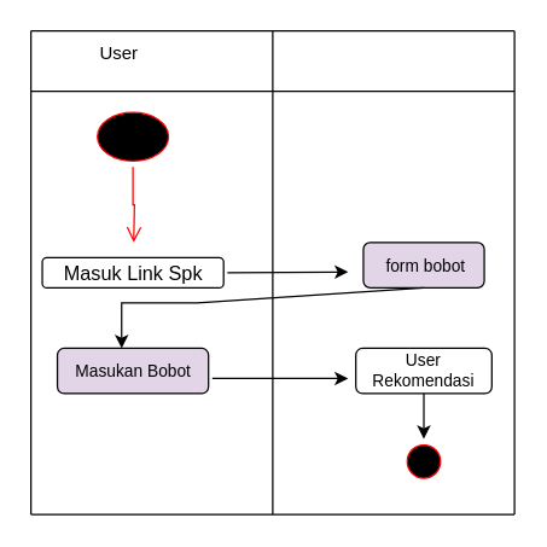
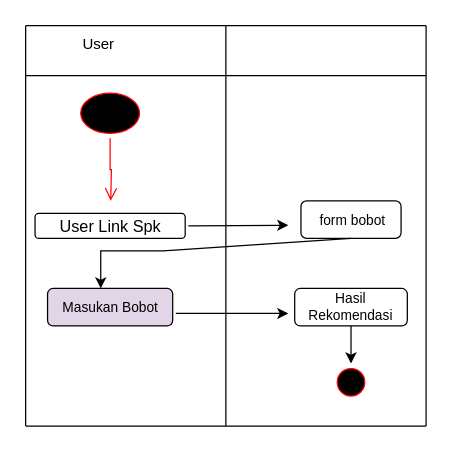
  <mxCell id="0" />
  <mxCell id="1" parent="0" />
  <mxCell id="2" value="User" style="text;html=1;align=center;verticalAlign=middle;resizable=0;points=[];autosize=1;strokeColor=none;fillColor=none;" vertex="1" parent="1"><mxGeometry x="57.5" y="25" width="40" height="20" as="geometry" /></mxCell>
  <mxCell id="3" value="" style="endArrow=none;html=1;rounded=0;" edge="1" parent="1"><mxGeometry relative="1" as="geometry"><mxPoint x="20" y="20" as="sourcePoint" /><mxPoint x="340" y="20" as="targetPoint" /></mxGeometry></mxCell>
  <mxCell id="4" value="" style="endArrow=none;html=1;rounded=0;" edge="1" parent="1"><mxGeometry relative="1" as="geometry"><mxPoint x="180" y="20" as="sourcePoint" /><mxPoint x="180" y="340" as="targetPoint" /></mxGeometry></mxCell>
  <mxCell id="5" value="" style="ellipse;html=1;shape=startState;fillColor=#000000;strokeColor=#ff0000;" vertex="1" parent="1"><mxGeometry x="60" y="70" width="55" height="40" as="geometry" /></mxCell>
  <mxCell id="6" value="" style="edgeStyle=orthogonalEdgeStyle;html=1;verticalAlign=bottom;endArrow=open;endSize=8;strokeColor=#ff0000;rounded=0;" edge="1" source="5" parent="1"><mxGeometry relative="1" as="geometry"><mxPoint x="88" y="160" as="targetPoint" /></mxGeometry></mxCell>
  <mxCell id="7" value="" style="endArrow=none;html=1;rounded=0;" edge="1" parent="1"><mxGeometry relative="1" as="geometry"><mxPoint x="20" y="60" as="sourcePoint" /><mxPoint x="340" y="60" as="targetPoint" /></mxGeometry></mxCell>
  <mxCell id="8" value="" style="endArrow=none;html=1;rounded=0;" edge="1" parent="1"><mxGeometry relative="1" as="geometry"><mxPoint x="340" y="20" as="sourcePoint" /><mxPoint x="340" y="340" as="targetPoint" /></mxGeometry></mxCell>
  <mxCell id="9" value="" style="endArrow=none;html=1;rounded=0;" edge="1" parent="1"><mxGeometry relative="1" as="geometry"><mxPoint x="20" y="20" as="sourcePoint" /><mxPoint x="20" y="340" as="targetPoint" /></mxGeometry></mxCell>
- <mxCell id="10" value="Masuk Link Spk" style="rounded=1;whiteSpace=wrap;html=1;fontSize=13;" vertex="1" parent="1"><mxGeometry x="27.5" y="170" width="120" height="20" as="geometry" /></mxCell>
+ <mxCell id="10" value="User Link Spk" style="rounded=1;whiteSpace=wrap;html=1;fontSize=13;" vertex="1" parent="1"><mxGeometry x="27.5" y="170" width="120" height="20" as="geometry" /></mxCell>
  <mxCell id="11" value="" style="endArrow=classic;html=1;rounded=0;fontSize=13;" edge="1" parent="1"><mxGeometry width="50" height="50" relative="1" as="geometry"><mxPoint x="150" y="180" as="sourcePoint" /><mxPoint x="230" y="179.5" as="targetPoint" /></mxGeometry></mxCell>
- <mxCell id="12" value="&lt;font style=&quot;font-size: 11px&quot;&gt;&amp;nbsp;form bobot&lt;/font&gt;" style="rounded=1;whiteSpace=wrap;html=1;fontSize=13;fillColor=#e1d5e7;" vertex="1" parent="1"><mxGeometry x="240" y="160" width="80" height="30" as="geometry" /></mxCell>
+ <mxCell id="12" value="&lt;font style=&quot;font-size: 11px&quot;&gt;&amp;nbsp;form bobot&lt;/font&gt;" style="rounded=1;whiteSpace=wrap;html=1;fontSize=13;" vertex="1" parent="1"><mxGeometry x="240" y="160" width="80" height="30" as="geometry" /></mxCell>
  <mxCell id="13" value="Masukan Bobot" style="rounded=1;whiteSpace=wrap;html=1;fontSize=11;fillColor=#e1d5e7;" vertex="1" parent="1"><mxGeometry x="37.5" y="230" width="100" height="30" as="geometry" /></mxCell>
  <mxCell id="14" value="" style="endArrow=classic;html=1;rounded=0;fontSize=11;exitX=0.5;exitY=1;exitDx=0;exitDy=0;" edge="1" parent="1" source="12"><mxGeometry width="50" height="50" relative="1" as="geometry"><mxPoint x="285" y="210" as="sourcePoint" /><mxPoint x="80" y="230" as="targetPoint" /><Array as="points"><mxPoint x="130" y="200" /><mxPoint x="80" y="200" /></Array></mxGeometry></mxCell>
- <mxCell id="15" value="User Rekomendasi" style="rounded=1;whiteSpace=wrap;html=1;fontSize=11;" vertex="1" parent="1"><mxGeometry x="235" y="230" width="90" height="30" as="geometry" /></mxCell>
+ <mxCell id="15" value="Hasil Rekomendasi" style="rounded=1;whiteSpace=wrap;html=1;fontSize=11;" vertex="1" parent="1"><mxGeometry x="235" y="230" width="90" height="30" as="geometry" /></mxCell>
  <mxCell id="16" value="" style="endArrow=classic;html=1;rounded=0;fontSize=11;" edge="1" parent="1"><mxGeometry width="50" height="50" relative="1" as="geometry"><mxPoint x="140" y="250" as="sourcePoint" /><mxPoint x="230" y="250" as="targetPoint" /></mxGeometry></mxCell>
  <mxCell id="17" value="" style="endArrow=classic;html=1;rounded=0;fontSize=11;exitX=0.5;exitY=1;exitDx=0;exitDy=0;" edge="1" parent="1" source="15"><mxGeometry width="50" height="50" relative="1" as="geometry"><mxPoint x="230" y="320" as="sourcePoint" /><mxPoint x="280" y="290" as="targetPoint" /></mxGeometry></mxCell>
  <mxCell id="18" value="" style="ellipse;html=1;shape=startState;fillColor=#000000;strokeColor=#ff0000;fontSize=11;" vertex="1" parent="1"><mxGeometry x="265" y="290" width="30" height="30" as="geometry" /></mxCell>
  <mxCell id="19" value="" style="endArrow=none;html=1;rounded=0;fontSize=11;" edge="1" parent="1"><mxGeometry relative="1" as="geometry"><mxPoint x="20" y="340" as="sourcePoint" /><mxPoint x="340" y="340" as="targetPoint" /></mxGeometry></mxCell>
